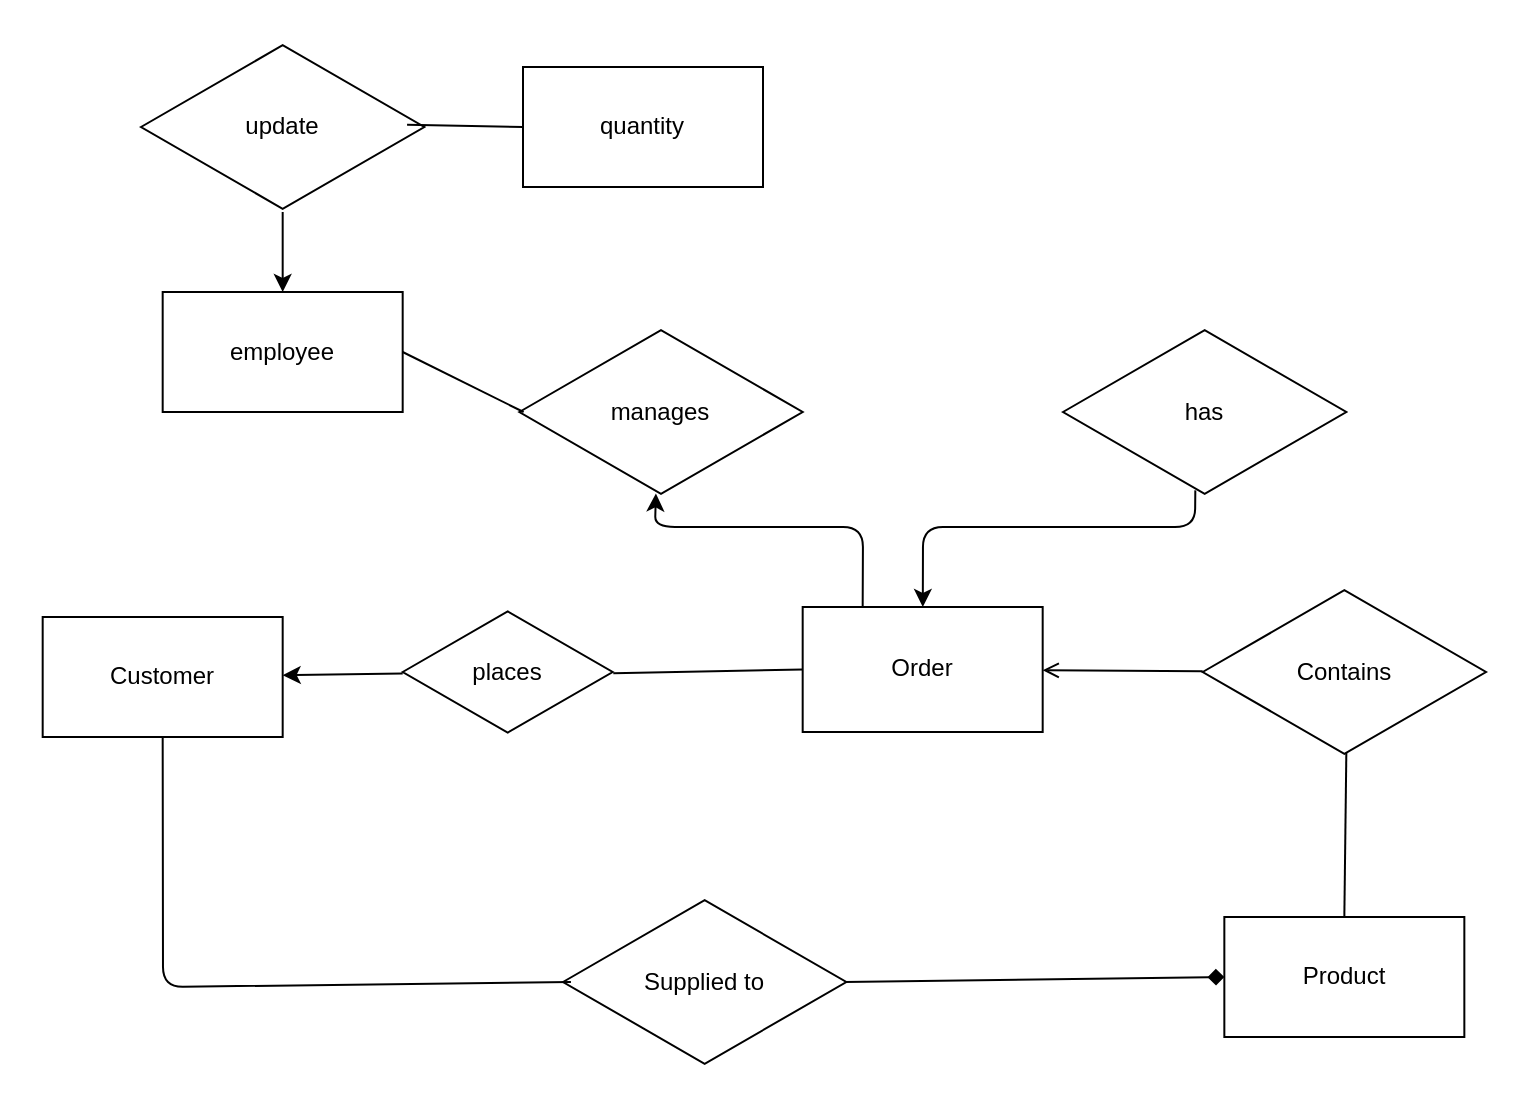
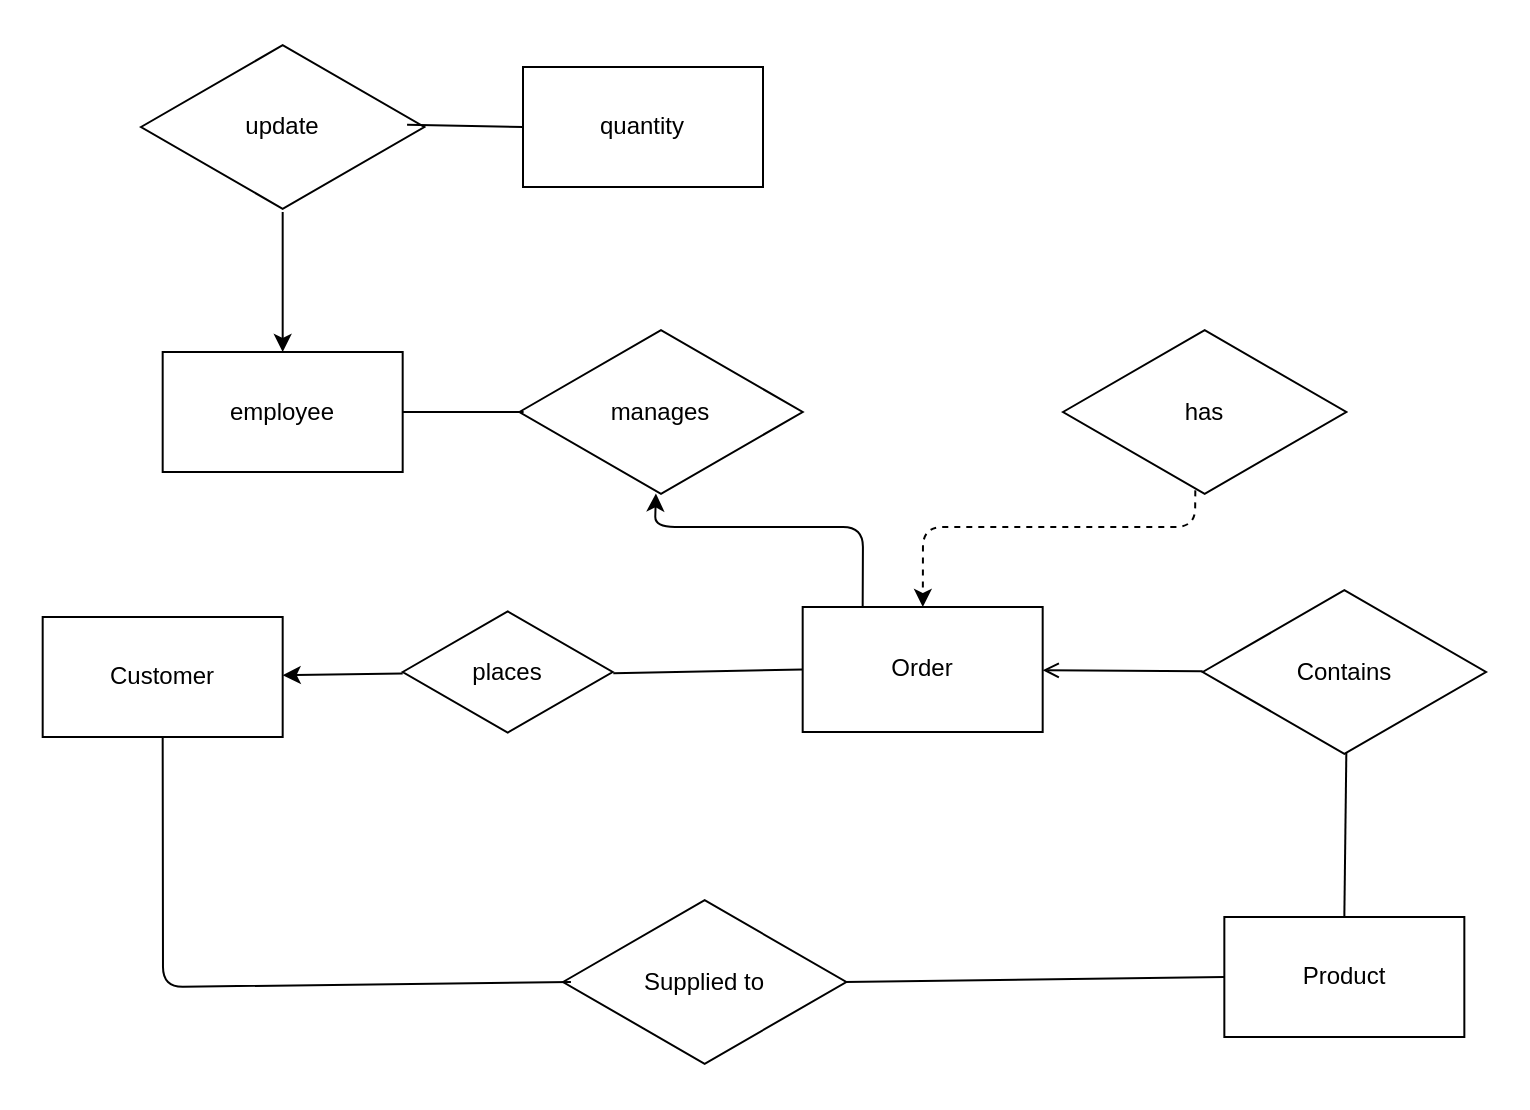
  <mxCell id="0" />
  <mxCell id="1" parent="0" />
  <mxCell id="2" value="Customer" style="rounded=0;whiteSpace=wrap;html=1;" vertex="1" parent="1"><mxGeometry x="20.84" y="308" width="120" height="60" as="geometry" /></mxCell>
  <mxCell id="3" value="" style="edgeStyle=none;html=1;" edge="1" parent="1" source="4" target="2"><mxGeometry relative="1" as="geometry" /></mxCell>
  <mxCell id="4" value="places" style="html=1;whiteSpace=wrap;aspect=fixed;shape=isoRectangle;" vertex="1" parent="1"><mxGeometry x="200.84" y="293" width="105" height="85" as="geometry" /></mxCell>
  <mxCell id="5" value="" style="endArrow=none;html=1;elbow=vertical;entryX=0.5;entryY=0;entryDx=0;entryDy=0;exitX=0.507;exitY=0.973;exitDx=0;exitDy=0;exitPerimeter=0;" edge="1" parent="1" source="8" target="9"><mxGeometry width="50" height="50" relative="1" as="geometry"><mxPoint x="210.84" y="408" as="sourcePoint" /><mxPoint x="150.84" y="408" as="targetPoint" /></mxGeometry></mxCell>
  <mxCell id="6" value="Order" style="rounded=0;whiteSpace=wrap;html=1;" vertex="1" parent="1"><mxGeometry x="400.84" y="303" width="120" height="62.5" as="geometry" /></mxCell>
  <mxCell id="7" value="" style="edgeStyle=none;html=1;endArrow=open;" edge="1" parent="1" source="8" target="6"><mxGeometry relative="1" as="geometry" /></mxCell>
  <mxCell id="8" value="Contains" style="html=1;whiteSpace=wrap;aspect=fixed;shape=isoRectangle;" vertex="1" parent="1"><mxGeometry x="600.84" y="293" width="141.67" height="85" as="geometry" /></mxCell>
  <mxCell id="9" value="Product" style="rounded=0;whiteSpace=wrap;html=1;" vertex="1" parent="1"><mxGeometry x="611.67" y="458" width="120" height="60" as="geometry" /></mxCell>
  <mxCell id="10" value="Supplied to" style="html=1;whiteSpace=wrap;aspect=fixed;shape=isoRectangle;" vertex="1" parent="1"><mxGeometry x="281" y="448" width="141.67" height="85" as="geometry" /></mxCell>
  <mxCell id="11" value="" style="endArrow=none;html=1;elbow=vertical;entryX=0.028;entryY=0.5;entryDx=0;entryDy=0;entryPerimeter=0;exitX=0.5;exitY=1;exitDx=0;exitDy=0;" edge="1" parent="1" source="2" target="10"><mxGeometry width="50" height="50" relative="1" as="geometry"><mxPoint x="71" y="493" as="sourcePoint" /><mxPoint x="530.84" y="346" as="targetPoint" /><Array as="points"><mxPoint x="81" y="493" /></Array></mxGeometry></mxCell>
- <mxCell id="12" value="" style="endArrow=diamond;html=1;elbow=vertical;entryX=0;entryY=0.5;entryDx=0;entryDy=0;exitX=0.994;exitY=0.5;exitDx=0;exitDy=0;exitPerimeter=0;" edge="1" parent="1" source="10" target="9"><mxGeometry width="50" height="50" relative="1" as="geometry"><mxPoint x="300.84" y="498" as="sourcePoint" /><mxPoint x="403.84" y="498" as="targetPoint" /></mxGeometry></mxCell>
+ <mxCell id="12" value="" style="endArrow=none;html=1;elbow=vertical;entryX=0;entryY=0.5;entryDx=0;entryDy=0;exitX=0.994;exitY=0.5;exitDx=0;exitDy=0;exitPerimeter=0;" edge="1" parent="1" source="10" target="9"><mxGeometry width="50" height="50" relative="1" as="geometry"><mxPoint x="300.84" y="498" as="sourcePoint" /><mxPoint x="403.84" y="498" as="targetPoint" /></mxGeometry></mxCell>
  <mxCell id="13" value="" style="endArrow=none;html=1;elbow=vertical;entryX=1.003;entryY=0.507;entryDx=0;entryDy=0;exitX=0;exitY=0.5;exitDx=0;exitDy=0;entryPerimeter=0;" edge="1" parent="1" source="6" target="4"><mxGeometry width="50" height="50" relative="1" as="geometry"><mxPoint x="683" y="386" as="sourcePoint" /><mxPoint x="682" y="468" as="targetPoint" /></mxGeometry></mxCell>
- <mxCell id="14" value="" style="edgeStyle=none;html=1;exitX=0.467;exitY=0.961;exitDx=0;exitDy=0;exitPerimeter=0;" edge="1" parent="1" source="15" target="6"><mxGeometry relative="1" as="geometry"><Array as="points"><mxPoint x="597" y="263" /><mxPoint x="461" y="263" /></Array></mxGeometry></mxCell>
+ <mxCell id="14" value="" style="edgeStyle=none;html=1;exitX=0.467;exitY=0.961;exitDx=0;exitDy=0;exitPerimeter=0;dashed=1;" edge="1" parent="1" source="15" target="6"><mxGeometry relative="1" as="geometry"><Array as="points"><mxPoint x="597" y="263" /><mxPoint x="461" y="263" /></Array></mxGeometry></mxCell>
  <mxCell id="15" value="has" style="html=1;whiteSpace=wrap;aspect=fixed;shape=isoRectangle;" vertex="1" parent="1"><mxGeometry x="531" y="163" width="141.67" height="85" as="geometry" /></mxCell>
  <mxCell id="16" value="manages" style="html=1;whiteSpace=wrap;aspect=fixed;shape=isoRectangle;" vertex="1" parent="1"><mxGeometry x="259.17" y="163" width="141.67" height="85" as="geometry" /></mxCell>
  <mxCell id="17" style="edgeStyle=none;html=1;entryX=0.482;entryY=0.979;entryDx=0;entryDy=0;entryPerimeter=0;exitX=0.25;exitY=0;exitDx=0;exitDy=0;" edge="1" parent="1" source="6" target="16"><mxGeometry relative="1" as="geometry"><Array as="points"><mxPoint x="431" y="263" /><mxPoint x="327" y="263" /></Array></mxGeometry></mxCell>
- <mxCell id="18" value="employee" style="rounded=0;whiteSpace=wrap;html=1;" vertex="1" parent="1"><mxGeometry x="80.84" y="145.5" width="120" height="60" as="geometry" /></mxCell>
+ <mxCell id="18" value="employee" style="rounded=0;whiteSpace=wrap;html=1;" vertex="1" parent="1"><mxGeometry x="80.84" y="175.5" width="120" height="60" as="geometry" /></mxCell>
  <mxCell id="19" value="" style="endArrow=none;html=1;elbow=vertical;entryX=1;entryY=0.5;entryDx=0;entryDy=0;exitX=0.015;exitY=0.5;exitDx=0;exitDy=0;exitPerimeter=0;" edge="1" parent="1" source="16" target="18"><mxGeometry width="50" height="50" relative="1" as="geometry"><mxPoint x="411" y="344" as="sourcePoint" /><mxPoint x="353" y="346" as="targetPoint" /></mxGeometry></mxCell>
  <mxCell id="20" value="" style="edgeStyle=none;html=1;" edge="1" parent="1" source="21" target="18"><mxGeometry relative="1" as="geometry" /></mxCell>
  <mxCell id="21" value="update" style="html=1;whiteSpace=wrap;aspect=fixed;shape=isoRectangle;" vertex="1" parent="1"><mxGeometry x="70" y="20.5" width="141.67" height="85" as="geometry" /></mxCell>
  <mxCell id="22" value="quantity" style="rounded=0;whiteSpace=wrap;html=1;" vertex="1" parent="1"><mxGeometry x="261" y="33" width="120" height="60" as="geometry" /></mxCell>
  <mxCell id="23" value="" style="endArrow=none;html=1;elbow=vertical;entryX=0.939;entryY=0.487;entryDx=0;entryDy=0;exitX=0;exitY=0.5;exitDx=0;exitDy=0;entryPerimeter=0;" edge="1" parent="1" source="22" target="21"><mxGeometry width="50" height="50" relative="1" as="geometry"><mxPoint x="271" y="216" as="sourcePoint" /><mxPoint x="211" y="216" as="targetPoint" /></mxGeometry></mxCell>
